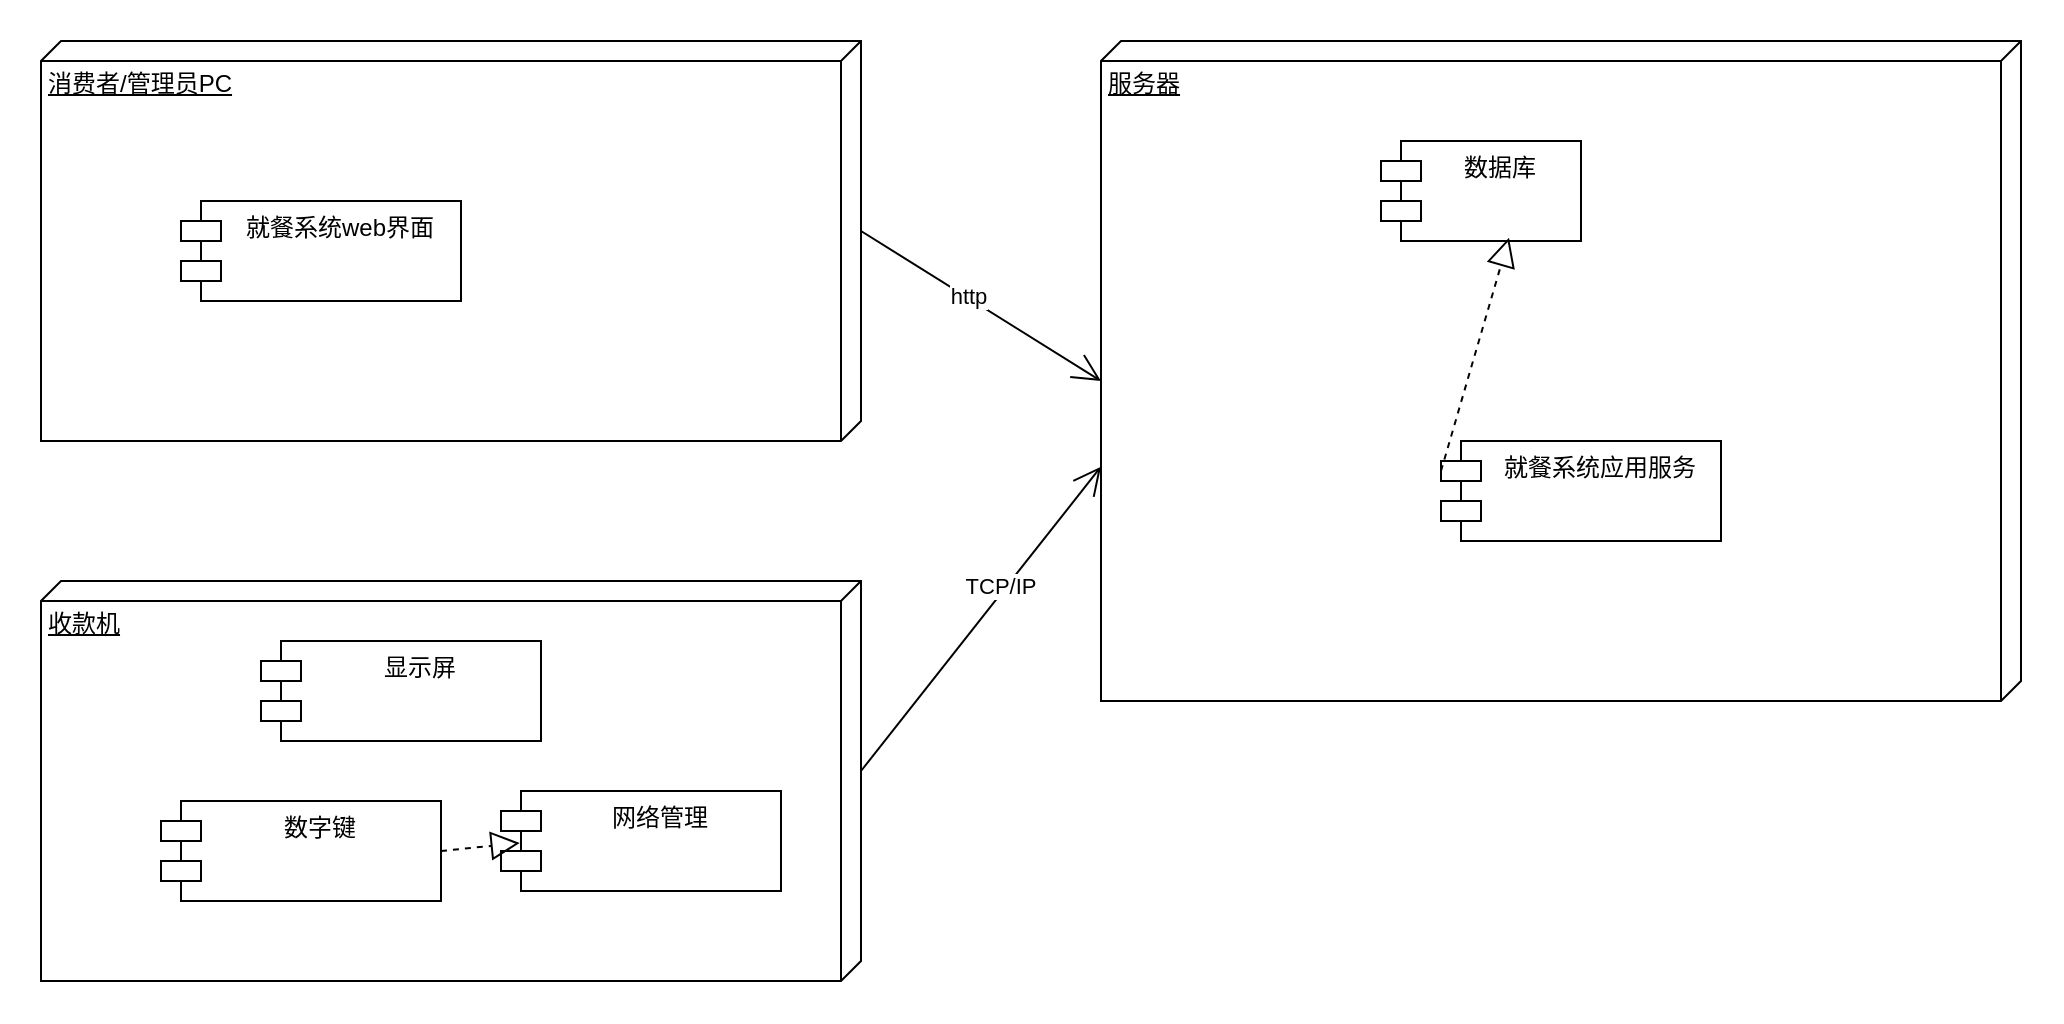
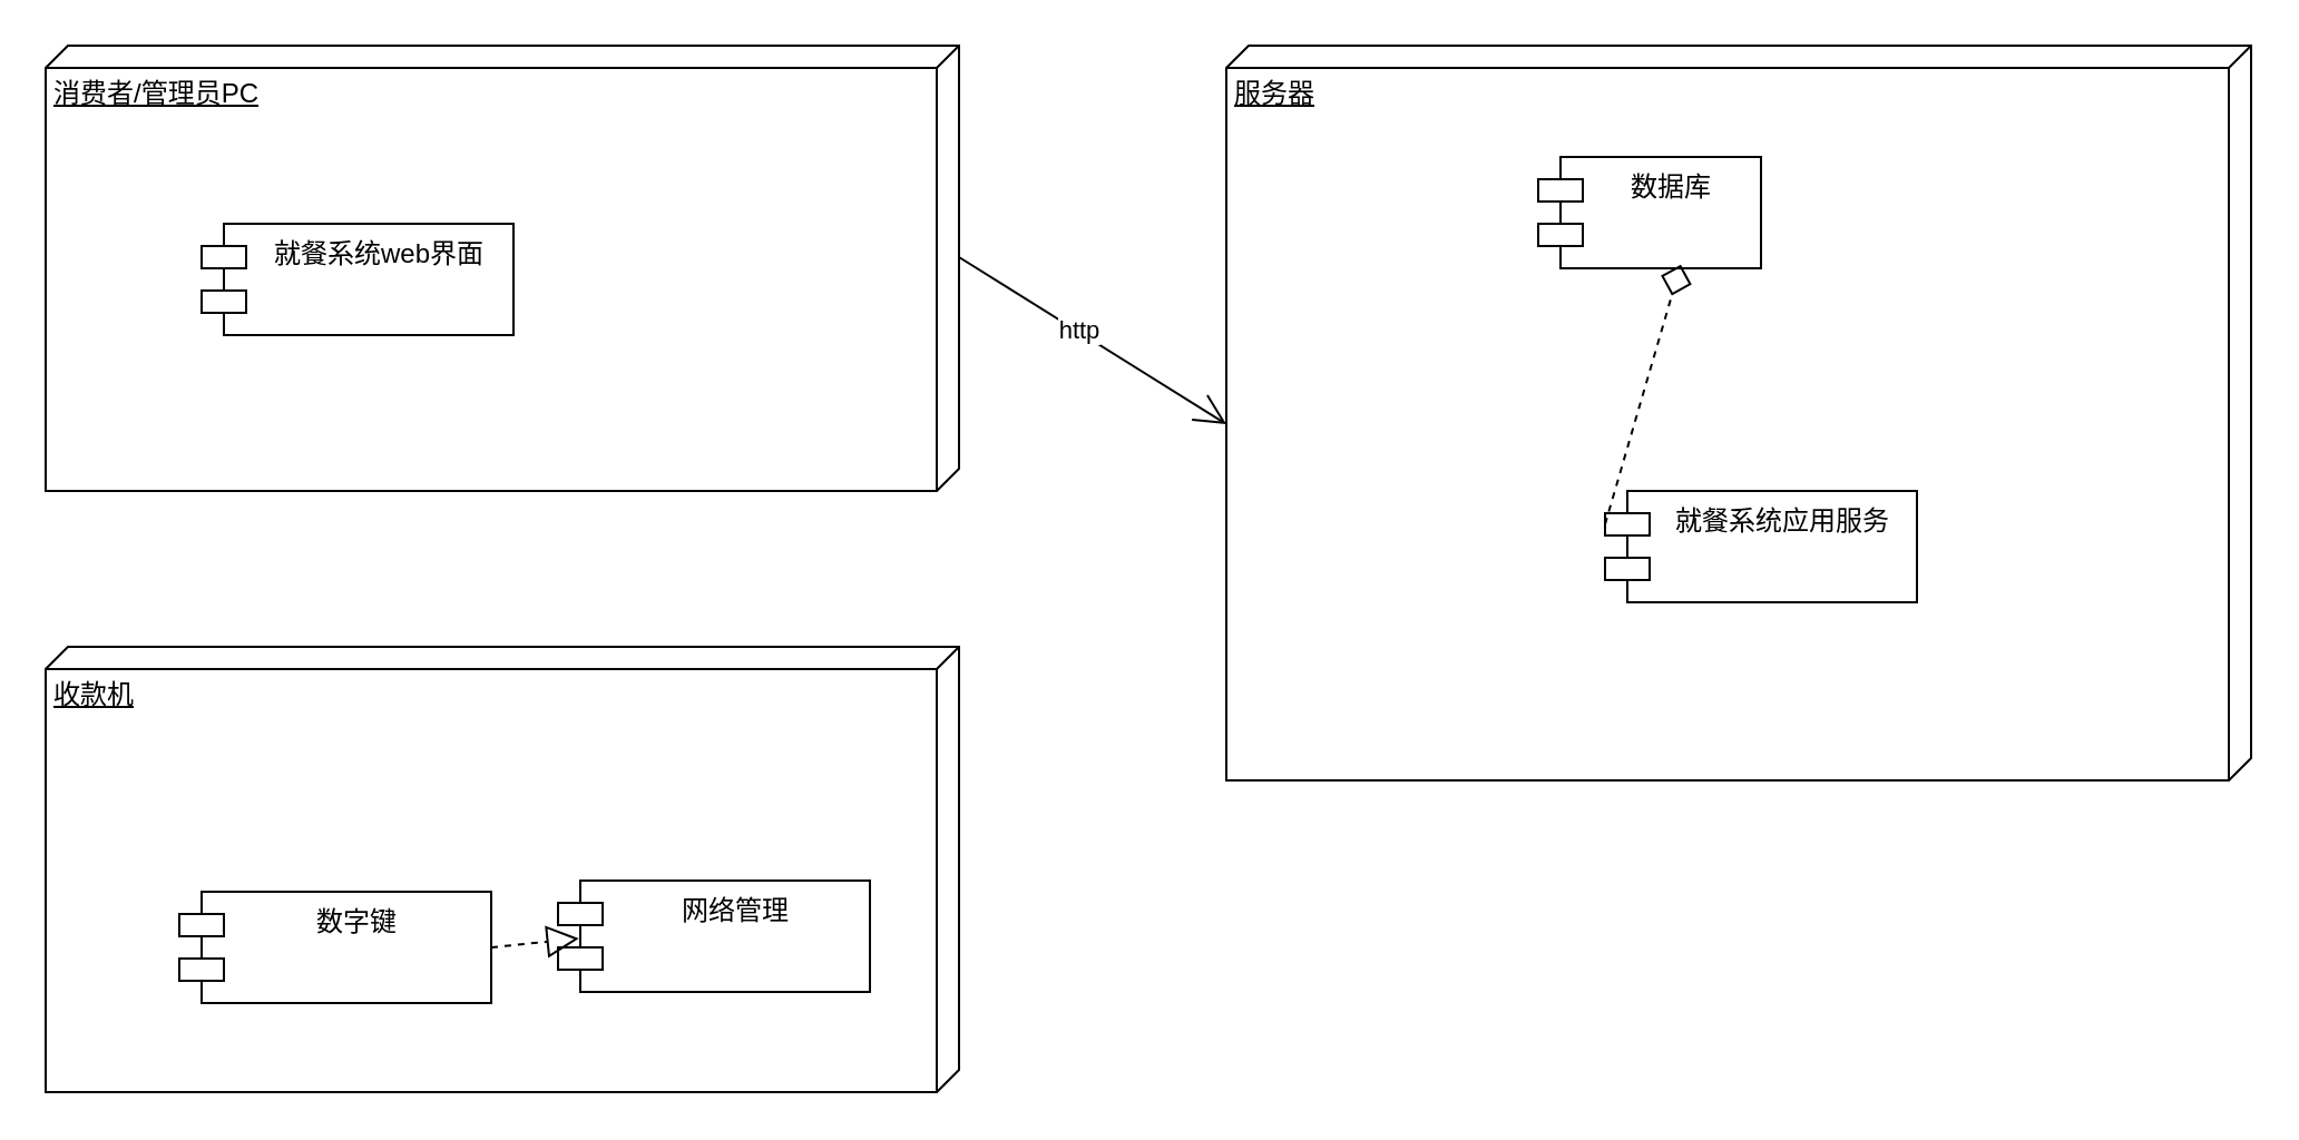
  <mxCell id="0" style=";html=1;" />
  <mxCell id="1" style=";html=1;" parent="0" />
  <mxCell id="2" value="服务器" style="verticalAlign=top;align=left;spacingTop=8;spacingLeft=2;spacingRight=12;shape=cube;size=10;direction=south;fontStyle=4;html=1;" vertex="1" parent="1"><mxGeometry x="550" y="20" width="460" height="330" as="geometry" /></mxCell>
  <mxCell id="3" value="数据库" style="shape=module;align=left;spacingLeft=20;align=center;verticalAlign=top;" vertex="1" parent="1"><mxGeometry x="690" y="70" width="100" height="50" as="geometry" /></mxCell>
  <mxCell id="4" value="就餐系统应用服务" style="shape=module;align=left;spacingLeft=20;align=center;verticalAlign=top;" vertex="1" parent="1"><mxGeometry x="720" y="220" width="140" height="50" as="geometry" /></mxCell>
- <mxCell id="5" value="" style="endArrow=block;dashed=1;endFill=0;endSize=12;html=1;entryX=0.64;entryY=0.967;entryDx=0;entryDy=0;entryPerimeter=0;exitX=0;exitY=0;exitDx=0;exitDy=15;exitPerimeter=0;" edge="1" parent="1" source="4" target="3"><mxGeometry width="160" relative="1" as="geometry"><mxPoint x="470" y="200" as="sourcePoint" /><mxPoint x="630" y="200" as="targetPoint" /></mxGeometry></mxCell>
+ <mxCell id="5" value="" style="endArrow=diamond;dashed=1;endFill=0;endSize=12;html=1;entryX=0.64;entryY=0.967;entryDx=0;entryDy=0;entryPerimeter=0;exitX=0;exitY=0;exitDx=0;exitDy=15;exitPerimeter=0;" edge="1" parent="1" source="4" target="3"><mxGeometry width="160" relative="1" as="geometry"><mxPoint x="470" y="200" as="sourcePoint" /><mxPoint x="630" y="200" as="targetPoint" /></mxGeometry></mxCell>
  <mxCell id="6" value="消费者/管理员PC" style="verticalAlign=top;align=left;spacingTop=8;spacingLeft=2;spacingRight=12;shape=cube;size=10;direction=south;fontStyle=4;html=1;" vertex="1" parent="1"><mxGeometry x="20" y="20" width="410" height="200" as="geometry" /></mxCell>
  <mxCell id="7" value="就餐系统web界面" style="shape=module;align=left;spacingLeft=20;align=center;verticalAlign=top;" vertex="1" parent="1"><mxGeometry x="90" y="100" width="140" height="50" as="geometry" /></mxCell>
  <mxCell id="8" value="" style="endArrow=open;endFill=1;endSize=12;html=1;exitX=0;exitY=0;exitDx=95;exitDy=0;exitPerimeter=0;entryX=0;entryY=0;entryDx=170;entryDy=460;entryPerimeter=0;" edge="1" parent="1" source="6" target="2"><mxGeometry width="160" relative="1" as="geometry"><mxPoint x="470" y="200" as="sourcePoint" /><mxPoint x="630" y="200" as="targetPoint" /></mxGeometry></mxCell>
  <mxCell id="9" value="http" style="edgeLabel;html=1;align=center;verticalAlign=middle;resizable=0;points=[];" vertex="1" connectable="0" parent="8"><mxGeometry x="-0.126" y="2" relative="1" as="geometry"><mxPoint y="1" as="offset" /></mxGeometry></mxCell>
  <mxCell id="10" value="收款机" style="verticalAlign=top;align=left;spacingTop=8;spacingLeft=2;spacingRight=12;shape=cube;size=10;direction=south;fontStyle=4;html=1;" vertex="1" parent="1"><mxGeometry x="20" y="290" width="410" height="200" as="geometry" /></mxCell>
- <mxCell id="11" value="显示屏" style="shape=module;align=left;spacingLeft=20;align=center;verticalAlign=top;" vertex="1" parent="1"><mxGeometry x="130" y="320" width="140" height="50" as="geometry" /></mxCell>
  <mxCell id="12" value="数字键" style="shape=module;align=left;spacingLeft=20;align=center;verticalAlign=top;" vertex="1" parent="1"><mxGeometry x="80" y="400" width="140" height="50" as="geometry" /></mxCell>
  <mxCell id="13" value="网络管理" style="shape=module;align=left;spacingLeft=20;align=center;verticalAlign=top;" vertex="1" parent="1"><mxGeometry x="250" y="395" width="140" height="50" as="geometry" /></mxCell>
  <mxCell id="14" value="" style="endArrow=block;dashed=1;endFill=0;endSize=12;html=1;exitX=1;exitY=0.5;exitDx=0;exitDy=0;entryX=0.067;entryY=0.52;entryDx=0;entryDy=0;entryPerimeter=0;" edge="1" parent="1" source="12" target="13"><mxGeometry width="160" relative="1" as="geometry"><mxPoint x="470" y="200" as="sourcePoint" /><mxPoint x="630" y="200" as="targetPoint" /></mxGeometry></mxCell>
- <mxCell id="15" value="" style="endArrow=open;endFill=1;endSize=12;html=1;entryX=0.645;entryY=1;entryDx=0;entryDy=0;entryPerimeter=0;exitX=0;exitY=0;exitDx=95;exitDy=0;exitPerimeter=0;" edge="1" parent="1" source="10" target="2"><mxGeometry width="160" relative="1" as="geometry"><mxPoint x="470" y="200" as="sourcePoint" /><mxPoint x="630" y="200" as="targetPoint" /></mxGeometry></mxCell>
- <mxCell id="16" value="TCP/IP" style="edgeLabel;html=1;align=center;verticalAlign=middle;resizable=0;points=[];" vertex="1" connectable="0" parent="15"><mxGeometry x="0.189" y="3" relative="1" as="geometry"><mxPoint x="1" as="offset" /></mxGeometry></mxCell>
